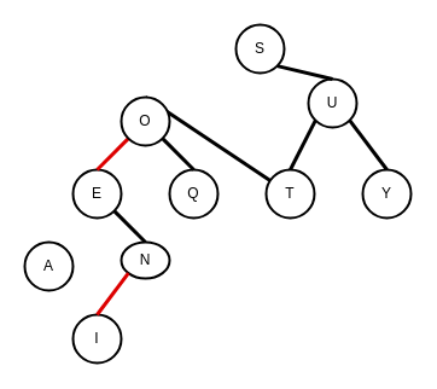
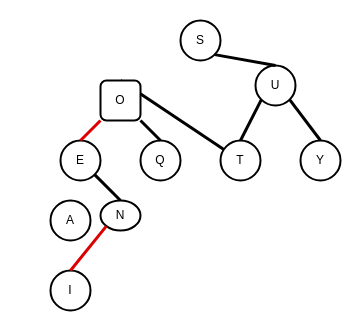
  <mxCell id="0" />
  <mxCell id="1" parent="0" />
  <mxCell id="2" value="E" style="ellipse;whiteSpace=wrap;html=1;aspect=fixed;strokeWidth=2;" vertex="1" parent="1"><mxGeometry x="60" y="140" width="40" height="40" as="geometry" /></mxCell>
- <mxCell id="3" value="A" style="ellipse;whiteSpace=wrap;html=1;aspect=fixed;strokeWidth=2;" vertex="1" parent="1"><mxGeometry x="20" y="200" width="40" height="40" as="geometry" /></mxCell>
+ <mxCell id="3" value="A" style="ellipse;whiteSpace=wrap;html=1;aspect=fixed;strokeWidth=2;" vertex="1" parent="1"><mxGeometry x="50" y="200" width="40" height="40" as="geometry" /></mxCell>
  <mxCell id="4" value="U" style="ellipse;whiteSpace=wrap;html=1;aspect=fixed;strokeWidth=2;" vertex="1" parent="1"><mxGeometry x="255" y="65" width="40" height="40" as="geometry" /></mxCell>
  <mxCell id="5" value="" style="endArrow=none;html=1;exitX=0.5;exitY=0;exitDx=0;exitDy=0;endSize=6;startSize=6;jumpSize=6;strokeWidth=3;fillColor=#ffcccc;" edge="1" parent="1" source="9" target="11"><mxGeometry width="50" height="50" relative="1" as="geometry"><mxPoint x="145.858" y="114.142" as="sourcePoint" /><mxPoint x="175.858" y="164.142" as="targetPoint" /></mxGeometry></mxCell>
- <mxCell id="6" value="S" style="ellipse;whiteSpace=wrap;html=1;aspect=fixed;strokeWidth=2;" vertex="1" parent="1"><mxGeometry x="195" y="20" width="40" height="40" as="geometry" /></mxCell>
+ <mxCell id="6" value="S" style="ellipse;whiteSpace=wrap;html=1;aspect=fixed;strokeWidth=2;" vertex="1" parent="1"><mxGeometry x="180" y="20" width="40" height="40" as="geometry" /></mxCell>
  <mxCell id="7" value="" style="endArrow=none;html=1;endSize=6;startSize=6;jumpSize=6;strokeWidth=3;fillColor=#ffcccc;exitX=0.5;exitY=0;exitDx=0;exitDy=0;entryX=1;entryY=1;entryDx=0;entryDy=0;" edge="1" parent="1" source="4" target="6"><mxGeometry width="50" height="50" relative="1" as="geometry"><mxPoint x="254" y="10" as="sourcePoint" /><mxPoint x="290" y="0" as="targetPoint" /></mxGeometry></mxCell>
  <mxCell id="8" value="" style="endArrow=none;html=1;endSize=6;startSize=6;jumpSize=6;strokeWidth=3;fillColor=#ffcccc;exitX=0.5;exitY=0;exitDx=0;exitDy=0;entryX=0;entryY=1;entryDx=0;entryDy=0;strokeColor=#DD0000;" edge="1" parent="1" source="2" target="9"><mxGeometry width="50" height="50" relative="1" as="geometry"><mxPoint x="115.858" y="160.002" as="sourcePoint" /><mxPoint x="90" y="185.86" as="targetPoint" /></mxGeometry></mxCell>
- <mxCell id="9" value="O" style="ellipse;whiteSpace=wrap;html=1;aspect=fixed;strokeWidth=2;" vertex="1" parent="1"><mxGeometry x="100" y="80" width="40" height="40" as="geometry" /></mxCell>
+ <mxCell id="9" value="O" style="whiteSpace=wrap;html=1;aspect=fixed;strokeWidth=2;rounded=1;" vertex="1" parent="1"><mxGeometry x="100" y="80" width="40" height="40" as="geometry" /></mxCell>
  <mxCell id="10" value="" style="endArrow=none;html=1;entryX=0;entryY=1;entryDx=0;entryDy=0;endSize=6;startSize=6;jumpSize=6;strokeWidth=3;fillColor=#ffcccc;exitX=0.5;exitY=0;exitDx=0;exitDy=0;" edge="1" parent="1" source="11" target="4"><mxGeometry width="50" height="50" relative="1" as="geometry"><mxPoint x="250" y="120" as="sourcePoint" /><mxPoint x="255.858" y="140.002" as="targetPoint" /></mxGeometry></mxCell>
  <mxCell id="11" value="T" style="ellipse;whiteSpace=wrap;html=1;aspect=fixed;strokeWidth=2;" vertex="1" parent="1"><mxGeometry x="220" y="140" width="40" height="40" as="geometry" /></mxCell>
  <mxCell id="12" value="" style="endArrow=none;html=1;entryX=1;entryY=1;entryDx=0;entryDy=0;endSize=6;startSize=6;jumpSize=6;strokeWidth=3;fillColor=#ffcccc;exitX=0.5;exitY=0;exitDx=0;exitDy=0;" edge="1" parent="1" source="13" target="4"><mxGeometry width="50" height="50" relative="1" as="geometry"><mxPoint x="250" y="150" as="sourcePoint" /><mxPoint x="275.858" y="124.142" as="targetPoint" /></mxGeometry></mxCell>
  <mxCell id="13" value="Y" style="ellipse;whiteSpace=wrap;html=1;aspect=fixed;strokeWidth=2;" vertex="1" parent="1"><mxGeometry x="300" y="140" width="40" height="40" as="geometry" /></mxCell>
  <mxCell id="14" value="" style="endArrow=none;html=1;entryX=1;entryY=1;entryDx=0;entryDy=0;endSize=6;startSize=6;jumpSize=6;strokeWidth=3;fillColor=#ffcccc;exitX=0.5;exitY=0;exitDx=0;exitDy=0;" edge="1" parent="1" source="15" target="2"><mxGeometry width="50" height="50" relative="1" as="geometry"><mxPoint x="100" y="205.86" as="sourcePoint" /><mxPoint x="125.858" y="180.002" as="targetPoint" /></mxGeometry></mxCell>
  <mxCell id="15" value="N" style="ellipse;whiteSpace=wrap;html=1;aspect=fixed;strokeWidth=2;" vertex="1" parent="1"><mxGeometry x="100" y="200" width="40" height="30" as="geometry" /></mxCell>
  <mxCell id="16" value="Q" style="ellipse;whiteSpace=wrap;html=1;aspect=fixed;strokeWidth=2;" vertex="1" parent="1"><mxGeometry x="140" y="140" width="40" height="40" as="geometry" /></mxCell>
  <mxCell id="17" value="" style="endArrow=none;html=1;entryX=1;entryY=1;entryDx=0;entryDy=0;endSize=6;startSize=6;jumpSize=6;strokeWidth=3;fillColor=#ffcccc;exitX=0.5;exitY=0;exitDx=0;exitDy=0;" edge="1" parent="1" source="16" target="9"><mxGeometry width="50" height="50" relative="1" as="geometry"><mxPoint x="130" y="210" as="sourcePoint" /><mxPoint x="155.858" y="184.142" as="targetPoint" /></mxGeometry></mxCell>
- <mxCell id="18" value="I" style="ellipse;whiteSpace=wrap;html=1;aspect=fixed;strokeWidth=2;" vertex="1" parent="1"><mxGeometry x="60" y="260" width="40" height="40" as="geometry" /></mxCell>
+ <mxCell id="18" value="I" style="ellipse;whiteSpace=wrap;html=1;aspect=fixed;strokeWidth=2;" vertex="1" parent="1"><mxGeometry x="50" y="270" width="40" height="40" as="geometry" /></mxCell>
  <mxCell id="19" value="" style="endArrow=none;html=1;endSize=6;startSize=6;jumpSize=6;strokeWidth=3;fillColor=#ffcccc;exitX=0.5;exitY=0;exitDx=0;exitDy=0;entryX=0;entryY=1;entryDx=0;entryDy=0;strokeColor=#DD0000;" edge="1" parent="1" source="18" target="15"><mxGeometry width="50" height="50" relative="1" as="geometry"><mxPoint x="70" y="245.86" as="sourcePoint" /><mxPoint x="95.858" y="220.002" as="targetPoint" /></mxGeometry></mxCell>
